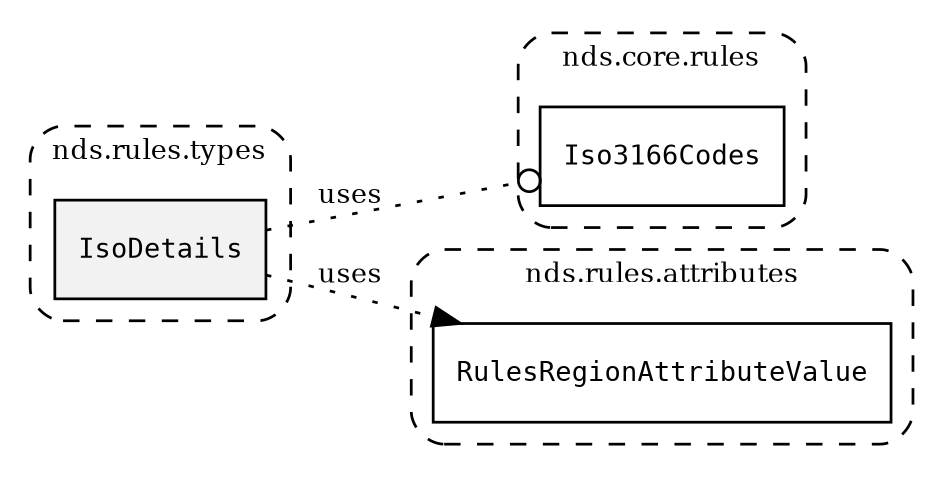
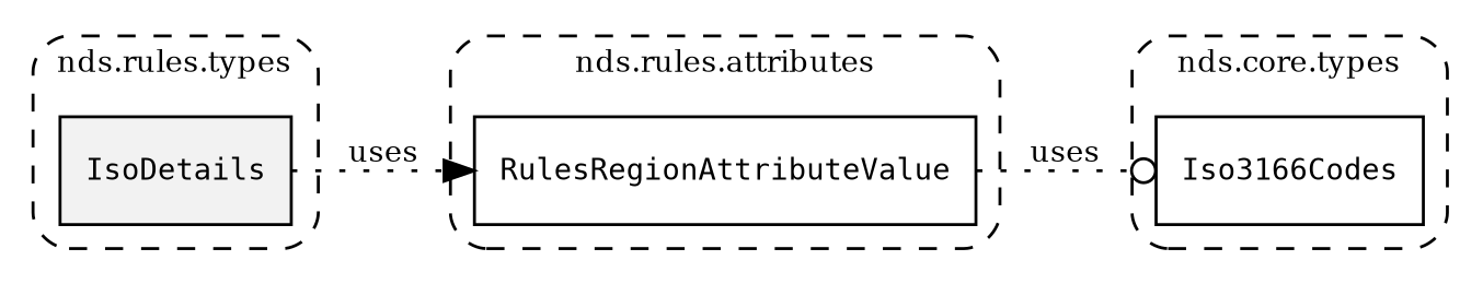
  digraph {
    fontsize=10
    rankdir=LR
    node [fontsize=10 shape=box]
    edge [fontsize=10 style=dotted]
    n1 [fillcolor="#0000000D" label=<<font face="monospace"><table align="center" border="0" cellspacing="0" cellpadding="0"><tr><td href="../../../content/packages/nds.rules.types.html#Subtype-IsoDetails" title="Subtype defined in nds.rules.types">IsoDetails</td></tr></table></font>> style=filled]
    n2 [label=<<font face="monospace"><table align="center" border="0" cellspacing="0" cellpadding="0"><tr><td href="../../../content/packages/nds.core.types.html#Structure-Iso3166Codes" title="Structure defined in nds.core.types">Iso3166Codes</td></tr></table></font>>]
    n3 [label=<<font face="monospace"><table align="center" border="0" cellspacing="0" cellpadding="0"><tr><td href="../../../content/packages/nds.rules.attributes.html#Choice-RulesRegionAttributeValue" title="Choice defined in nds.rules.attributes">RulesRegionAttributeValue</td></tr></table></font>>]
    subgraph cluster_1 {
      label="nds.rules.types"
      style="dashed, rounded"
      n1
    }
    subgraph cluster_2 {
-     label="nds.core.rules"
+     label="nds.core.types"
      style="dashed, rounded"
      n2
    }
    subgraph cluster_3 {
      label="nds.rules.attributes"
      style="dashed, rounded"
      n3
    }
-   n1 -> n2 [arrowhead=odot label=uses]
+   n3 -> n2 [arrowhead=odot label=uses]
    n1 -> n3 [arrowhead=normal label=uses]
  }
